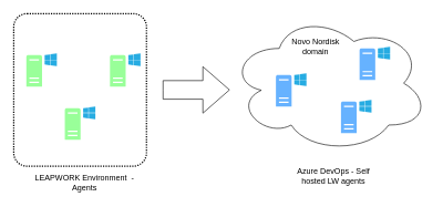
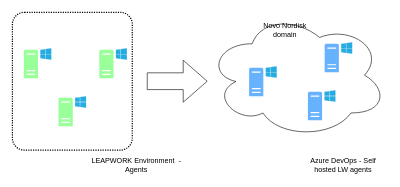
  <mxCell id="0" />
  <mxCell id="1" parent="0" />
  <mxCell id="2" value="" style="rounded=1;arcSize=10;dashed=1;fillColor=none;gradientColor=none;dashPattern=1 1;strokeWidth=2;" vertex="1" parent="1"><mxGeometry x="20" y="20" width="200" height="230" as="geometry" /></mxCell>
  <mxCell id="3" value="" style="ellipse;shape=cloud;whiteSpace=wrap;html=1;" vertex="1" parent="1"><mxGeometry x="345" y="20" width="300" height="210" as="geometry" /></mxCell>
  <mxCell id="4" value="" style="sketch=0;pointerEvents=1;shadow=0;dashed=0;html=1;strokeColor=none;fillColor=#66B2FF;labelPosition=center;verticalLabelPosition=bottom;verticalAlign=top;outlineConnect=0;align=center;shape=mxgraph.office.servers.windows_server;" vertex="1" parent="1"><mxGeometry x="415" y="110" width="46" height="50" as="geometry" /></mxCell>
  <mxCell id="5" value="" style="sketch=0;pointerEvents=1;shadow=0;dashed=0;html=1;strokeColor=none;fillColor=#66B2FF;labelPosition=center;verticalLabelPosition=bottom;verticalAlign=top;outlineConnect=0;align=center;shape=mxgraph.office.servers.windows_server;" vertex="1" parent="1"><mxGeometry x="541" y="70" width="46" height="50" as="geometry" /></mxCell>
  <mxCell id="6" value="" style="sketch=0;pointerEvents=1;shadow=0;dashed=0;html=1;strokeColor=none;fillColor=#66B2FF;labelPosition=center;verticalLabelPosition=bottom;verticalAlign=top;outlineConnect=0;align=center;shape=mxgraph.office.servers.windows_server;" vertex="1" parent="1"><mxGeometry x="513" y="150" width="46" height="50" as="geometry" /></mxCell>
- <mxCell id="7" value="Azure DevOps - Self hosted LW agents" style="text;html=1;strokeColor=none;fillColor=none;align=center;verticalAlign=middle;whiteSpace=wrap;rounded=0;" vertex="1" parent="1"><mxGeometry x="445" y="250" width="114" height="30" as="geometry" /></mxCell>
- <mxCell id="8" value="Novo Nordisk domain" style="text;html=1;strokeColor=none;fillColor=none;align=center;verticalAlign=middle;whiteSpace=wrap;rounded=0;" vertex="1" parent="1"><mxGeometry x="425" y="60" width="100" height="20" as="geometry" /></mxCell>
+ <mxCell id="7" value="Azure DevOps - Self hosted LW agents" style="text;html=1;strokeColor=none;fillColor=none;align=center;verticalAlign=middle;whiteSpace=wrap;rounded=0;" vertex="1" parent="1"><mxGeometry x="515" y="260" width="114" height="30" as="geometry" /></mxCell>
+ <mxCell id="8" value="Novo Nordisk domain" style="text;html=1;strokeColor=none;fillColor=none;align=center;verticalAlign=middle;whiteSpace=wrap;rounded=0;" vertex="1" parent="1"><mxGeometry x="425" y="40" width="100" height="20" as="geometry" /></mxCell>
  <mxCell id="9" value="" style="sketch=0;pointerEvents=1;shadow=0;dashed=0;html=1;strokeColor=none;fillColor=#99FF99;labelPosition=center;verticalLabelPosition=bottom;verticalAlign=top;outlineConnect=0;align=center;shape=mxgraph.office.servers.windows_server;" vertex="1" parent="1"><mxGeometry x="39" y="80" width="46" height="50" as="geometry" /></mxCell>
  <mxCell id="10" value="" style="sketch=0;pointerEvents=1;shadow=0;dashed=0;html=1;strokeColor=none;fillColor=#99FF99;labelPosition=center;verticalLabelPosition=bottom;verticalAlign=top;outlineConnect=0;align=center;shape=mxgraph.office.servers.windows_server;" vertex="1" parent="1"><mxGeometry x="165" y="80" width="46" height="50" as="geometry" /></mxCell>
  <mxCell id="11" value="" style="sketch=0;pointerEvents=1;shadow=0;dashed=0;html=1;strokeColor=none;fillColor=#99FF99;labelPosition=center;verticalLabelPosition=bottom;verticalAlign=top;outlineConnect=0;align=center;shape=mxgraph.office.servers.windows_server;" vertex="1" parent="1"><mxGeometry x="97" y="160" width="46" height="50" as="geometry" /></mxCell>
  <mxCell id="12" value="" style="html=1;shadow=0;dashed=0;align=center;verticalAlign=middle;shape=mxgraph.arrows2.arrow;dy=0.6;dx=40;notch=0;" vertex="1" parent="1"><mxGeometry x="245" y="100" width="100" height="70" as="geometry" /></mxCell>
- <mxCell id="13" value="LEAPWORK Environment&amp;nbsp; - Agents" style="text;html=1;strokeColor=none;fillColor=none;align=center;verticalAlign=middle;whiteSpace=wrap;rounded=0;" vertex="1" parent="1"><mxGeometry x="47" y="260" width="160" height="30" as="geometry" /></mxCell>
+ <mxCell id="13" value="LEAPWORK Environment&amp;nbsp; - Agents" style="text;html=1;strokeColor=none;fillColor=none;align=center;verticalAlign=middle;whiteSpace=wrap;rounded=0;" vertex="1" parent="1"><mxGeometry x="147" y="260" width="160" height="30" as="geometry" /></mxCell>
